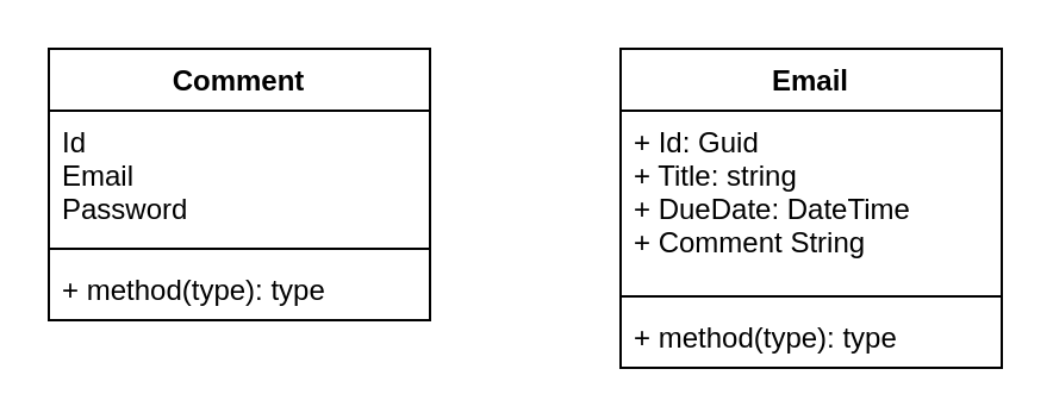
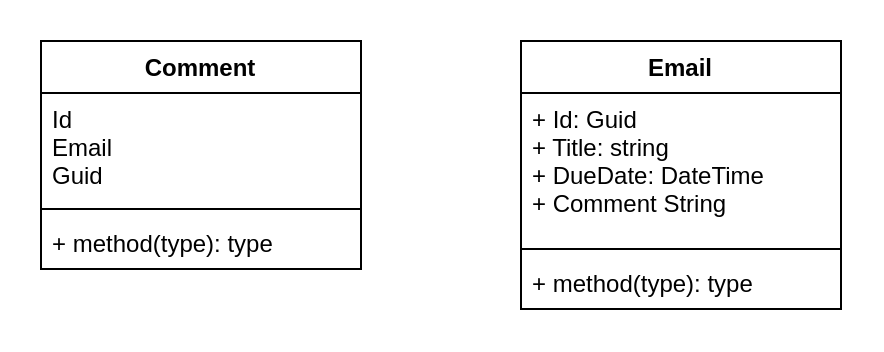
  <mxCell id="0" />
  <mxCell id="1" parent="0" />
  <mxCell id="2" value="Comment" style="swimlane;fontStyle=1;align=center;verticalAlign=top;childLayout=stackLayout;horizontal=1;startSize=26;horizontalStack=0;resizeParent=1;resizeParentMax=0;resizeLast=0;collapsible=1;marginBottom=0;" vertex="1" parent="1"><mxGeometry x="20" y="20" width="160" height="114" as="geometry" /></mxCell>
- <mxCell id="3" value="Id&#10;Email&#10;Password&#10;" style="text;strokeColor=none;fillColor=none;align=left;verticalAlign=top;spacingLeft=4;spacingRight=4;overflow=hidden;rotatable=0;points=[[0,0.5],[1,0.5]];portConstraint=eastwest;" vertex="1" parent="2"><mxGeometry y="26" width="160" height="54" as="geometry" /></mxCell>
+ <mxCell id="3" value="Id&#10;Email&#10;Guid&#10;" style="text;strokeColor=none;fillColor=none;align=left;verticalAlign=top;spacingLeft=4;spacingRight=4;overflow=hidden;rotatable=0;points=[[0,0.5],[1,0.5]];portConstraint=eastwest;" vertex="1" parent="2"><mxGeometry y="26" width="160" height="54" as="geometry" /></mxCell>
  <mxCell id="4" value="" style="line;strokeWidth=1;fillColor=none;align=left;verticalAlign=middle;spacingTop=-1;spacingLeft=3;spacingRight=3;rotatable=0;labelPosition=right;points=[];portConstraint=eastwest;strokeColor=inherit;" vertex="1" parent="2"><mxGeometry y="80" width="160" height="8" as="geometry" /></mxCell>
  <mxCell id="5" value="+ method(type): type" style="text;strokeColor=none;fillColor=none;align=left;verticalAlign=top;spacingLeft=4;spacingRight=4;overflow=hidden;rotatable=0;points=[[0,0.5],[1,0.5]];portConstraint=eastwest;" vertex="1" parent="2"><mxGeometry y="88" width="160" height="26" as="geometry" /></mxCell>
  <mxCell id="6" value="Email" style="swimlane;fontStyle=1;align=center;verticalAlign=top;childLayout=stackLayout;horizontal=1;startSize=26;horizontalStack=0;resizeParent=1;resizeParentMax=0;resizeLast=0;collapsible=1;marginBottom=0;" vertex="1" parent="1"><mxGeometry x="260" y="20" width="160" height="134" as="geometry" /></mxCell>
  <mxCell id="7" value="+ Id: Guid&#10;+ Title: string&#10;+ DueDate: DateTime&#10;+ Comment String" style="text;strokeColor=none;fillColor=none;align=left;verticalAlign=top;spacingLeft=4;spacingRight=4;overflow=hidden;rotatable=0;points=[[0,0.5],[1,0.5]];portConstraint=eastwest;" vertex="1" parent="6"><mxGeometry y="26" width="160" height="74" as="geometry" /></mxCell>
  <mxCell id="8" value="" style="line;strokeWidth=1;fillColor=none;align=left;verticalAlign=middle;spacingTop=-1;spacingLeft=3;spacingRight=3;rotatable=0;labelPosition=right;points=[];portConstraint=eastwest;strokeColor=inherit;" vertex="1" parent="6"><mxGeometry y="100" width="160" height="8" as="geometry" /></mxCell>
  <mxCell id="9" value="+ method(type): type" style="text;strokeColor=none;fillColor=none;align=left;verticalAlign=top;spacingLeft=4;spacingRight=4;overflow=hidden;rotatable=0;points=[[0,0.5],[1,0.5]];portConstraint=eastwest;" vertex="1" parent="6"><mxGeometry y="108" width="160" height="26" as="geometry" /></mxCell>
